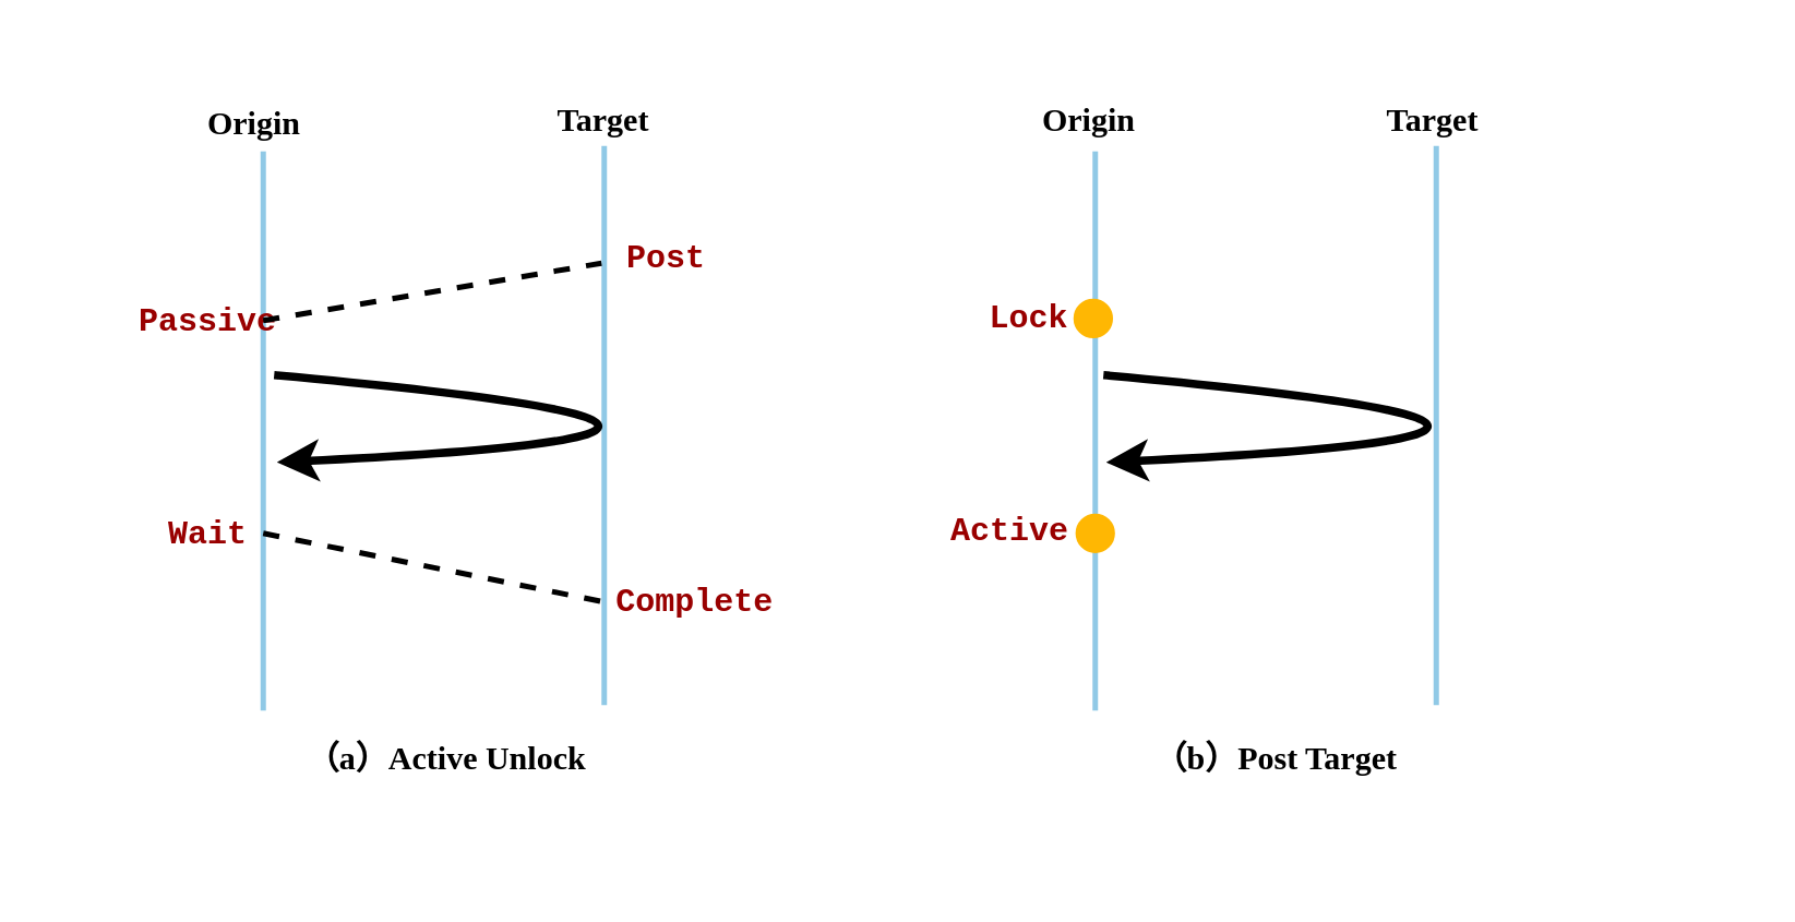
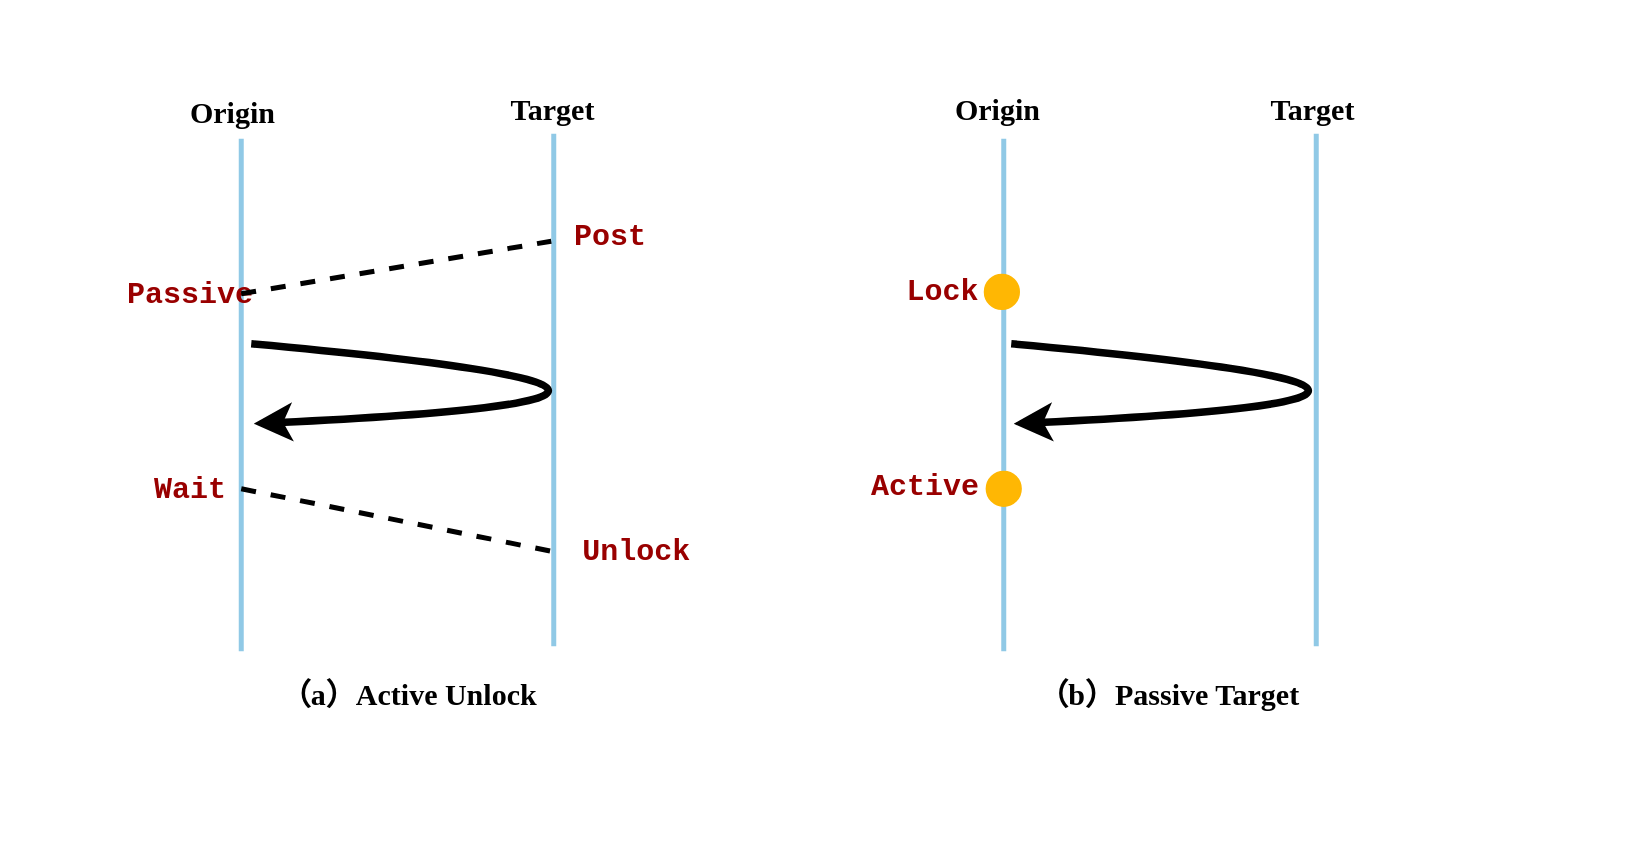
  <mxCell id="0" />
  <mxCell id="1" parent="0" />
  <mxCell id="2" value="" style="rounded=0;whiteSpace=wrap;html=1;strokeColor=none;fillColor=none;" parent="1" vertex="1"><mxGeometry x="20" y="20" width="600" height="296" as="geometry" /></mxCell>
  <mxCell id="3" value="" style="endArrow=none;html=1;rounded=0;strokeWidth=2;strokeColor=#90C9E6;" parent="1" edge="1"><mxGeometry width="50" height="50" relative="1" as="geometry"><mxPoint x="96" y="260" as="sourcePoint" /><mxPoint x="96" y="55" as="targetPoint" /></mxGeometry></mxCell>
  <mxCell id="4" value="" style="endArrow=none;html=1;rounded=0;strokeWidth=2;strokeColor=#90C9E6;" parent="1" edge="1"><mxGeometry width="50" height="50" relative="1" as="geometry"><mxPoint x="221" y="258" as="sourcePoint" /><mxPoint x="221" y="53" as="targetPoint" /></mxGeometry></mxCell>
  <mxCell id="5" value="" style="curved=1;endArrow=classic;html=1;rounded=0;strokeWidth=3;fillColor=#f8cecc;strokeColor=#000000;fontColor=#000000;" parent="1" edge="1"><mxGeometry width="50" height="50" relative="1" as="geometry"><mxPoint x="100" y="137" as="sourcePoint" /><mxPoint x="101" y="169" as="targetPoint" /><Array as="points"><mxPoint x="332" y="158" /></Array></mxGeometry></mxCell>
  <mxCell id="6" value="&lt;font face=&quot;Verdana&quot;&gt;&lt;b&gt;Origin&lt;/b&gt;&lt;/font&gt;" style="text;html=1;align=center;verticalAlign=middle;whiteSpace=wrap;rounded=0;fontStyle=0" parent="1" vertex="1"><mxGeometry x="63" y="30" width="60" height="30" as="geometry" /></mxCell>
  <mxCell id="7" value="&lt;font face=&quot;Verdana&quot;&gt;&lt;b&gt;Target&lt;/b&gt;&lt;/font&gt;" style="text;html=1;align=center;verticalAlign=middle;whiteSpace=wrap;rounded=0;fontStyle=0" parent="1" vertex="1"><mxGeometry x="191" y="29" width="60" height="30" as="geometry" /></mxCell>
  <mxCell id="8" value="&lt;font face=&quot;Courier New&quot; color=&quot;#990000&quot;&gt;&lt;b style=&quot;&quot;&gt;Passive&lt;/b&gt;&lt;/font&gt;" style="text;html=1;align=center;verticalAlign=middle;whiteSpace=wrap;rounded=0;" parent="1" vertex="1"><mxGeometry x="46" y="102" width="60" height="30" as="geometry" /></mxCell>
  <mxCell id="9" value="&lt;font face=&quot;Courier New&quot; color=&quot;#990000&quot;&gt;&lt;b style=&quot;&quot;&gt;Wait&lt;/b&gt;&lt;/font&gt;" style="text;html=1;align=center;verticalAlign=middle;whiteSpace=wrap;rounded=0;" parent="1" vertex="1"><mxGeometry x="46" y="180" width="60" height="30" as="geometry" /></mxCell>
  <mxCell id="10" value="&lt;font color=&quot;#990000&quot;&gt;&lt;b&gt;Post&lt;/b&gt;&lt;/font&gt;" style="text;html=1;align=center;verticalAlign=middle;whiteSpace=wrap;rounded=0;fontFamily=Courier New;" parent="1" vertex="1"><mxGeometry x="214" y="79.5" width="60" height="30" as="geometry" /></mxCell>
- <mxCell id="11" value="&lt;font color=&quot;#990000&quot;&gt;&lt;b&gt;Complete&lt;/b&gt;&lt;/font&gt;" style="text;html=1;align=center;verticalAlign=middle;whiteSpace=wrap;rounded=0;fontFamily=Courier New;" parent="1" vertex="1"><mxGeometry x="207" y="206" width="95" height="30" as="geometry" /></mxCell>
+ <mxCell id="11" value="&lt;font color=&quot;#990000&quot;&gt;&lt;b&gt;Unlock&lt;/b&gt;&lt;/font&gt;" style="text;html=1;align=center;verticalAlign=middle;whiteSpace=wrap;rounded=0;fontFamily=Courier New;" parent="1" vertex="1"><mxGeometry x="207" y="206" width="95" height="30" as="geometry" /></mxCell>
  <mxCell id="12" value="" style="endArrow=none;dashed=1;html=1;rounded=0;strokeColor=#000000;strokeWidth=2;" parent="1" edge="1"><mxGeometry width="50" height="50" relative="1" as="geometry"><mxPoint x="96" y="117" as="sourcePoint" /><mxPoint x="220" y="96" as="targetPoint" /></mxGeometry></mxCell>
  <mxCell id="13" value="" style="endArrow=none;dashed=1;html=1;rounded=0;strokeColor=#000000;strokeWidth=2;" parent="1" edge="1"><mxGeometry width="50" height="50" relative="1" as="geometry"><mxPoint x="96" y="195" as="sourcePoint" /><mxPoint x="220" y="220" as="targetPoint" /></mxGeometry></mxCell>
  <mxCell id="14" value="&lt;font face=&quot;Verdana&quot;&gt;&lt;b style=&quot;&quot;&gt;（a）Active Unlock&lt;/b&gt;&lt;/font&gt;" style="text;html=1;align=center;verticalAlign=middle;whiteSpace=wrap;rounded=0;" parent="1" vertex="1"><mxGeometry x="67" y="263" width="193" height="30" as="geometry" /></mxCell>
  <mxCell id="15" value="" style="endArrow=none;html=1;rounded=0;strokeWidth=2;strokeColor=#90C9E6;" parent="1" edge="1"><mxGeometry width="50" height="50" relative="1" as="geometry"><mxPoint x="401" y="260" as="sourcePoint" /><mxPoint x="401" y="55" as="targetPoint" /></mxGeometry></mxCell>
  <mxCell id="16" value="" style="endArrow=none;html=1;rounded=0;strokeWidth=2;strokeColor=#90C9E6;" parent="1" edge="1"><mxGeometry width="50" height="50" relative="1" as="geometry"><mxPoint x="526" y="258" as="sourcePoint" /><mxPoint x="526" y="53" as="targetPoint" /></mxGeometry></mxCell>
  <mxCell id="17" value="" style="curved=1;endArrow=classic;html=1;rounded=0;strokeWidth=3;fillColor=#f8cecc;strokeColor=#000000;" parent="1" edge="1"><mxGeometry width="50" height="50" relative="1" as="geometry"><mxPoint x="404" y="137" as="sourcePoint" /><mxPoint x="405" y="169" as="targetPoint" /><Array as="points"><mxPoint x="636" y="158" /></Array></mxGeometry></mxCell>
  <mxCell id="18" value="&lt;font face=&quot;Verdana&quot;&gt;&lt;b&gt;Origin&lt;/b&gt;&lt;/font&gt;" style="text;html=1;align=center;verticalAlign=middle;whiteSpace=wrap;rounded=0;fontStyle=0" parent="1" vertex="1"><mxGeometry x="369" y="29" width="60" height="30" as="geometry" /></mxCell>
  <mxCell id="19" value="&lt;font face=&quot;Verdana&quot;&gt;&lt;b&gt;Target&lt;/b&gt;&lt;/font&gt;" style="text;html=1;align=center;verticalAlign=middle;whiteSpace=wrap;rounded=0;fontStyle=0" parent="1" vertex="1"><mxGeometry x="495" y="29" width="60" height="30" as="geometry" /></mxCell>
  <mxCell id="20" value="&lt;font color=&quot;#990000&quot;&gt;&lt;b&gt;Lock&lt;/b&gt;&lt;/font&gt;" style="text;html=1;align=center;verticalAlign=middle;whiteSpace=wrap;rounded=0;fontFamily=Courier New;" parent="1" vertex="1"><mxGeometry x="347" y="102" width="60" height="30" as="geometry" /></mxCell>
  <mxCell id="21" value="&lt;font color=&quot;#990000&quot;&gt;&lt;b&gt;Active&lt;/b&gt;&lt;/font&gt;" style="text;html=1;align=center;verticalAlign=middle;whiteSpace=wrap;rounded=0;fontFamily=Courier New;" parent="1" vertex="1"><mxGeometry x="340" y="180" width="60" height="30" as="geometry" /></mxCell>
- <mxCell id="22" value="&lt;font face=&quot;Verdana&quot;&gt;&lt;b style=&quot;&quot;&gt;（b）Post Target&lt;/b&gt;&lt;/font&gt;" style="text;html=1;align=center;verticalAlign=middle;whiteSpace=wrap;rounded=0;" parent="1" vertex="1"><mxGeometry x="371" y="263" width="193" height="30" as="geometry" /></mxCell>
+ <mxCell id="22" value="&lt;font face=&quot;Verdana&quot;&gt;&lt;b style=&quot;&quot;&gt;（b）Passive Target&lt;/b&gt;&lt;/font&gt;" style="text;html=1;align=center;verticalAlign=middle;whiteSpace=wrap;rounded=0;" parent="1" vertex="1"><mxGeometry x="371" y="263" width="193" height="30" as="geometry" /></mxCell>
  <mxCell id="23" value="" style="ellipse;whiteSpace=wrap;html=1;aspect=fixed;fillColor=#FFB703;strokeColor=#FFB703;" parent="1" vertex="1"><mxGeometry x="393.5" y="109.5" width="13.5" height="13.5" as="geometry" /></mxCell>
  <mxCell id="24" value="" style="ellipse;whiteSpace=wrap;html=1;aspect=fixed;fillColor=#FFB703;strokeColor=#FFB703;" parent="1" vertex="1"><mxGeometry x="394.25" y="188.25" width="13.5" height="13.5" as="geometry" /></mxCell>
